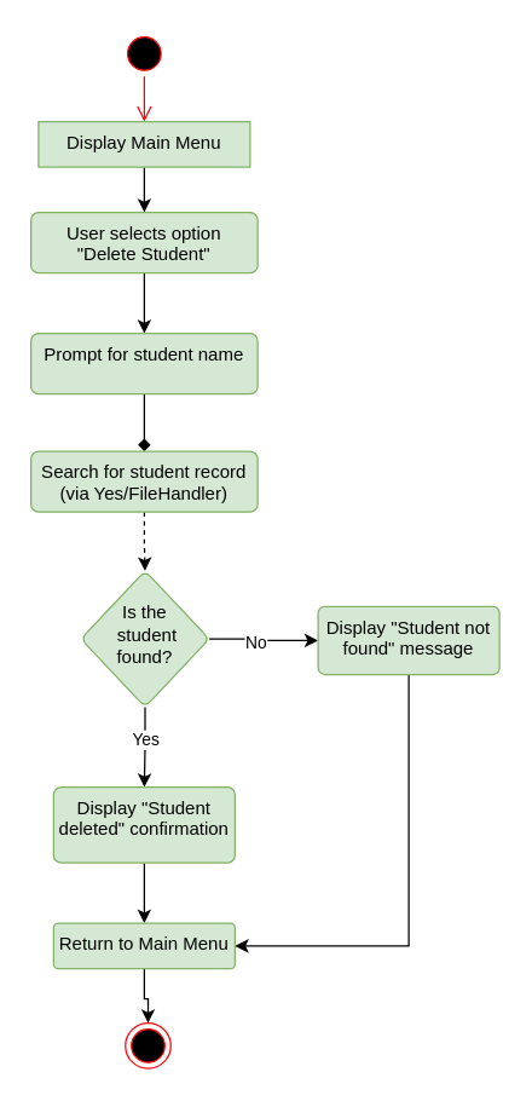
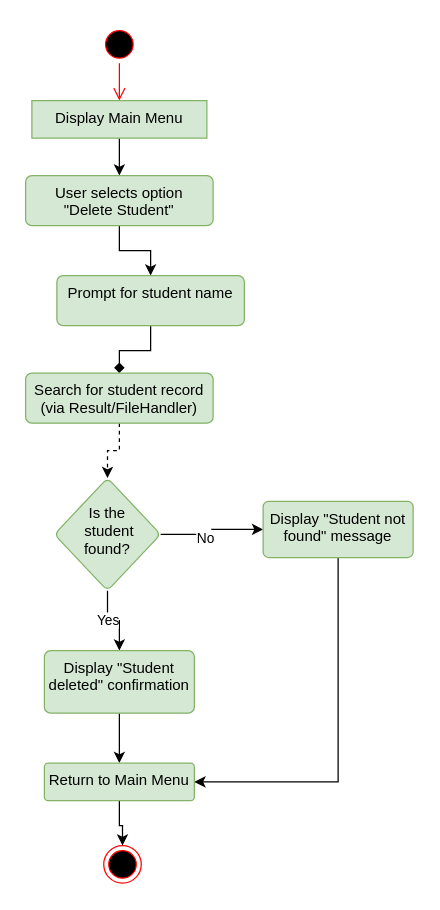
  <mxCell id="0" />
  <mxCell id="1" parent="0" />
  <mxCell id="2" value="" style="ellipse;html=1;shape=startState;fillColor=#000000;strokeColor=#ff0000;" parent="1" vertex="1"><mxGeometry x="80" y="20" width="30" height="30" as="geometry" /></mxCell>
  <mxCell id="3" value="" style="edgeStyle=orthogonalEdgeStyle;rounded=0;orthogonalLoop=1;jettySize=auto;html=1;exitX=0.5;exitY=1;exitDx=0;exitDy=0;" parent="1" source="7" target="5" edge="1"><mxGeometry relative="1" as="geometry"><mxPoint x="120" y="130" as="sourcePoint" /></mxGeometry></mxCell>
  <mxCell id="4" value="" style="edgeStyle=orthogonalEdgeStyle;rounded=0;orthogonalLoop=1;jettySize=auto;html=1;" parent="1" source="5" target="9" edge="1"><mxGeometry relative="1" as="geometry" /></mxCell>
  <mxCell id="5" value="User selects option&lt;div&gt;&quot;Delete Student&quot;&lt;/div&gt;" style="html=1;align=center;verticalAlign=top;rounded=1;absoluteArcSize=1;arcSize=10;dashed=0;whiteSpace=wrap;fillColor=#d5e8d4;strokeColor=#82b366;" parent="1" vertex="1"><mxGeometry x="20" y="140" width="150" height="40" as="geometry" /></mxCell>
  <mxCell id="6" value="" style="edgeStyle=orthogonalEdgeStyle;html=1;verticalAlign=bottom;endArrow=open;endSize=8;strokeColor=#ff0000;rounded=0;" parent="1" source="2" target="7" edge="1"><mxGeometry relative="1" as="geometry"><mxPoint x="95" y="110" as="targetPoint" /><mxPoint x="95" y="50" as="sourcePoint" /></mxGeometry></mxCell>
  <mxCell id="7" value="Display Main Menu" style="html=1;align=center;verticalAlign=top;absoluteArcSize=1;arcSize=10;dashed=0;whiteSpace=wrap;fillColor=#d5e8d4;strokeColor=#82b366;rounded=0;" parent="1" vertex="1"><mxGeometry x="25" y="80" width="140" height="30" as="geometry" /></mxCell>
  <mxCell id="8" value="" style="edgeStyle=orthogonalEdgeStyle;rounded=0;orthogonalLoop=1;jettySize=auto;html=1;endArrow=diamond;" parent="1" source="9" target="11" edge="1"><mxGeometry relative="1" as="geometry" /></mxCell>
- <mxCell id="9" value="Prompt for student name" style="html=1;align=center;verticalAlign=top;rounded=1;absoluteArcSize=1;arcSize=10;dashed=0;whiteSpace=wrap;fillColor=#d5e8d4;strokeColor=#82b366;" parent="1" vertex="1"><mxGeometry x="20" y="220" width="150" height="40" as="geometry" /></mxCell>
+ <mxCell id="9" value="Prompt for student name" style="html=1;align=center;verticalAlign=top;rounded=1;absoluteArcSize=1;arcSize=10;dashed=0;whiteSpace=wrap;fillColor=#d5e8d4;strokeColor=#82b366;" parent="1" vertex="1"><mxGeometry x="45" y="220" width="150" height="40" as="geometry" /></mxCell>
  <mxCell id="10" value="" style="edgeStyle=orthogonalEdgeStyle;rounded=0;orthogonalLoop=1;jettySize=auto;html=1;dashed=1;" parent="1" source="11" target="16" edge="1"><mxGeometry relative="1" as="geometry" /></mxCell>
- <mxCell id="11" value="Search for student record&lt;div&gt;(via Yes/FileHandler)&lt;/div&gt;" style="html=1;align=center;verticalAlign=top;rounded=1;absoluteArcSize=1;arcSize=10;dashed=0;whiteSpace=wrap;fillColor=#d5e8d4;strokeColor=#82b366;" parent="1" vertex="1"><mxGeometry x="20" y="298" width="150" height="40" as="geometry" /></mxCell>
+ <mxCell id="11" value="Search for student record&lt;div&gt;(via Result/FileHandler)&lt;/div&gt;" style="html=1;align=center;verticalAlign=top;rounded=1;absoluteArcSize=1;arcSize=10;dashed=0;whiteSpace=wrap;fillColor=#d5e8d4;strokeColor=#82b366;" parent="1" vertex="1"><mxGeometry x="20" y="298" width="150" height="40" as="geometry" /></mxCell>
  <mxCell id="12" value="" style="edgeStyle=orthogonalEdgeStyle;rounded=0;orthogonalLoop=1;jettySize=auto;html=1;" parent="1" source="16" target="18" edge="1"><mxGeometry relative="1" as="geometry" /></mxCell>
  <mxCell id="13" value="Yes" style="edgeLabel;html=1;align=center;verticalAlign=middle;resizable=0;points=[];" parent="12" vertex="1" connectable="0"><mxGeometry x="-0.2" relative="1" as="geometry"><mxPoint as="offset" /></mxGeometry></mxCell>
  <mxCell id="14" value="" style="edgeStyle=orthogonalEdgeStyle;rounded=0;orthogonalLoop=1;jettySize=auto;html=1;" parent="1" source="16" target="20" edge="1"><mxGeometry relative="1" as="geometry" /></mxCell>
  <mxCell id="15" value="No" style="edgeLabel;html=1;align=center;verticalAlign=middle;resizable=0;points=[];" parent="14" vertex="1" connectable="0"><mxGeometry x="-0.181" y="-2" relative="1" as="geometry"><mxPoint as="offset" /></mxGeometry></mxCell>
- <mxCell id="16" value="&lt;div&gt;&lt;br&gt;&lt;/div&gt;&lt;div&gt;Is the&lt;/div&gt;&lt;div&gt;&amp;nbsp;student&lt;/div&gt;&lt;div&gt;found?&lt;/div&gt;" style="rhombus;whiteSpace=wrap;html=1;verticalAlign=top;fillColor=#d5e8d4;strokeColor=#82b366;rounded=1;arcSize=10;dashed=0;" parent="1" vertex="1"><mxGeometry x="53" y="377" width="85" height="90" as="geometry" /></mxCell>
+ <mxCell id="16" value="&lt;div&gt;&lt;br&gt;&lt;/div&gt;&lt;div&gt;Is the&lt;/div&gt;&lt;div&gt;&amp;nbsp;student&lt;/div&gt;&lt;div&gt;found?&lt;/div&gt;" style="rhombus;whiteSpace=wrap;html=1;verticalAlign=top;fillColor=#d5e8d4;strokeColor=#82b366;rounded=1;arcSize=10;dashed=0;" parent="1" vertex="1"><mxGeometry x="43" y="382" width="85" height="90" as="geometry" /></mxCell>
  <mxCell id="17" value="" style="edgeStyle=orthogonalEdgeStyle;rounded=0;orthogonalLoop=1;jettySize=auto;html=1;entryX=0.5;entryY=0;entryDx=0;entryDy=0;" parent="1" source="18" target="22" edge="1"><mxGeometry relative="1" as="geometry"><mxPoint x="97.6" y="620.109" as="targetPoint" /></mxGeometry></mxCell>
  <mxCell id="18" value="Display &quot;Student deleted&quot; confirmation" style="whiteSpace=wrap;html=1;verticalAlign=top;fillColor=#d5e8d4;strokeColor=#82b366;rounded=1;arcSize=10;dashed=0;align=center;" parent="1" vertex="1"><mxGeometry x="35" y="520" width="120" height="50" as="geometry" /></mxCell>
  <mxCell id="19" value="" style="edgeStyle=orthogonalEdgeStyle;rounded=0;orthogonalLoop=1;jettySize=auto;html=1;exitX=0.5;exitY=1;exitDx=0;exitDy=0;entryX=1;entryY=0.5;entryDx=0;entryDy=0;" parent="1" source="20" target="22" edge="1"><mxGeometry relative="1" as="geometry"><mxPoint x="347.5" y="438.75" as="sourcePoint" /><mxPoint x="235" y="621.25" as="targetPoint" /></mxGeometry></mxCell>
  <mxCell id="20" value="Display &quot;Student not&lt;div&gt;found&quot; message&lt;/div&gt;" style="whiteSpace=wrap;html=1;verticalAlign=top;fillColor=#d5e8d4;strokeColor=#82b366;rounded=1;arcSize=10;dashed=0;" parent="1" vertex="1"><mxGeometry x="210" y="400.5" width="120" height="45" as="geometry" /></mxCell>
  <mxCell id="21" value="" style="edgeStyle=orthogonalEdgeStyle;rounded=0;orthogonalLoop=1;jettySize=auto;html=1;" parent="1" source="22" target="23" edge="1"><mxGeometry relative="1" as="geometry" /></mxCell>
  <mxCell id="22" value="Return to Main Menu" style="whiteSpace=wrap;html=1;verticalAlign=top;fillColor=#d5e8d4;strokeColor=#82b366;rounded=1;arcSize=10;dashed=0;" parent="1" vertex="1"><mxGeometry x="35" y="610" width="120" height="30" as="geometry" /></mxCell>
  <mxCell id="23" value="" style="ellipse;html=1;shape=endState;fillColor=#000000;strokeColor=#ff0000;" parent="1" vertex="1"><mxGeometry x="82.5" y="676" width="30" height="30" as="geometry" /></mxCell>
